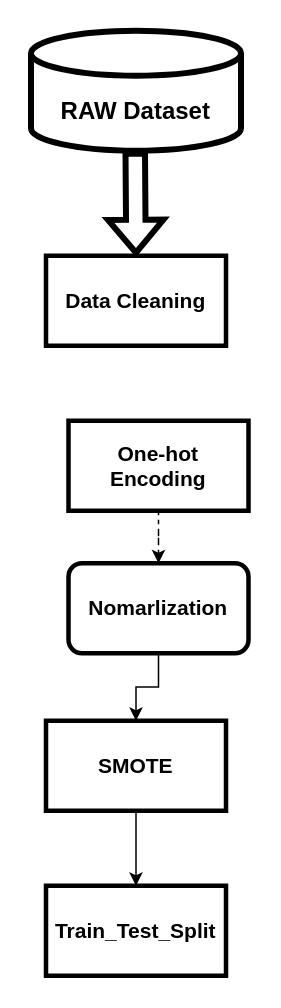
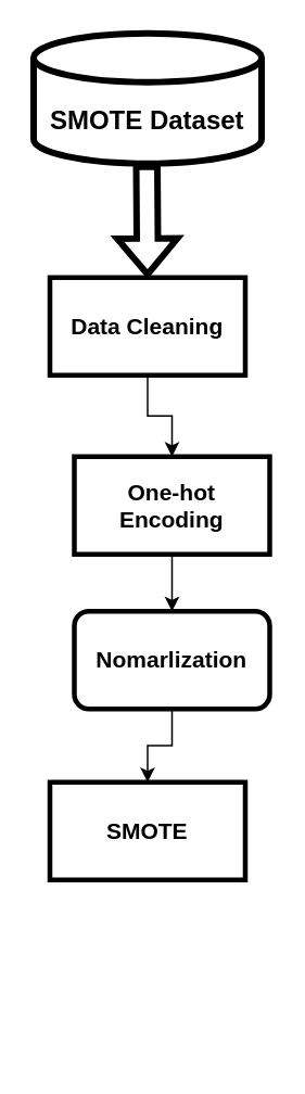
  <mxCell id="0" />
  <mxCell id="1" parent="0" />
- <mxCell id="2" value="&lt;b&gt;&lt;font style=&quot;font-size: 16px;&quot;&gt;RAW Dataset&lt;/font&gt;&lt;/b&gt;" style="shape=cylinder3;whiteSpace=wrap;html=1;boundedLbl=1;backgroundOutline=1;size=15;strokeColor=#000000;strokeWidth=4;perimeterSpacing=5;" vertex="1" parent="1"><mxGeometry x="20" y="20" width="140" height="80" as="geometry" /></mxCell>
+ <mxCell id="2" value="&lt;b&gt;&lt;font style=&quot;font-size: 16px;&quot;&gt;SMOTE Dataset&lt;/font&gt;&lt;/b&gt;" style="shape=cylinder3;whiteSpace=wrap;html=1;boundedLbl=1;backgroundOutline=1;size=15;strokeColor=#000000;strokeWidth=4;perimeterSpacing=5;" vertex="1" parent="1"><mxGeometry x="20" y="20" width="140" height="80" as="geometry" /></mxCell>
  <mxCell id="3" value="" style="shape=flexArrow;endArrow=classic;html=1;rounded=0;strokeWidth=4;" edge="1" parent="1"><mxGeometry width="50" height="50" relative="1" as="geometry"><mxPoint x="89.5" y="100" as="sourcePoint" /><mxPoint x="90" y="170" as="targetPoint" /></mxGeometry></mxCell>
+ <mxCell id="4" style="edgeStyle=orthogonalEdgeStyle;rounded=0;orthogonalLoop=1;jettySize=auto;html=1;exitX=0.5;exitY=1;exitDx=0;exitDy=0;entryX=0.5;entryY=0;entryDx=0;entryDy=0;" edge="1" parent="1" source="5" target="9"><mxGeometry relative="1" as="geometry"><mxPoint x="90" y="260" as="targetPoint" /></mxGeometry></mxCell>
  <mxCell id="5" value="&lt;b&gt;&lt;font style=&quot;font-size: 14px;&quot;&gt;Data Cleaning&lt;/font&gt;&lt;/b&gt;" style="rounded=0;whiteSpace=wrap;html=1;strokeWidth=3;" vertex="1" parent="1"><mxGeometry x="30" y="170" width="120" height="60" as="geometry" /></mxCell>
  <mxCell id="6" style="edgeStyle=orthogonalEdgeStyle;rounded=0;orthogonalLoop=1;jettySize=auto;html=1;exitX=0.5;exitY=1;exitDx=0;exitDy=0;entryX=0.5;entryY=0;entryDx=0;entryDy=0;" edge="1" parent="1" source="7" target="11"><mxGeometry relative="1" as="geometry" /></mxCell>
  <mxCell id="7" value="&lt;b&gt;&lt;font style=&quot;font-size: 14px;&quot;&gt;Nomarlization&lt;/font&gt;&lt;/b&gt;" style="rounded=1;whiteSpace=wrap;html=1;strokeWidth=3;" vertex="1" parent="1"><mxGeometry x="45" y="375" width="120" height="60" as="geometry" /></mxCell>
- <mxCell id="8" style="edgeStyle=orthogonalEdgeStyle;rounded=0;orthogonalLoop=1;jettySize=auto;html=1;exitX=0.5;exitY=1;exitDx=0;exitDy=0;dashed=1;" edge="1" parent="1" source="9" target="7"><mxGeometry relative="1" as="geometry" /></mxCell>
+ <mxCell id="8" style="edgeStyle=orthogonalEdgeStyle;rounded=0;orthogonalLoop=1;jettySize=auto;html=1;exitX=0.5;exitY=1;exitDx=0;exitDy=0;" edge="1" parent="1" source="9" target="7"><mxGeometry relative="1" as="geometry" /></mxCell>
  <mxCell id="9" value="&lt;b&gt;&lt;font style=&quot;font-size: 14px;&quot;&gt;One-hot Encoding&lt;/font&gt;&lt;/b&gt;" style="rounded=0;whiteSpace=wrap;html=1;strokeWidth=3;" vertex="1" parent="1"><mxGeometry x="45" y="280" width="120" height="60" as="geometry" /></mxCell>
- <mxCell id="10" style="edgeStyle=orthogonalEdgeStyle;rounded=0;orthogonalLoop=1;jettySize=auto;html=1;exitX=0.5;exitY=1;exitDx=0;exitDy=0;" edge="1" parent="1" source="11" target="12"><mxGeometry relative="1" as="geometry" /></mxCell>
  <mxCell id="11" value="&lt;b&gt;&lt;font style=&quot;font-size: 14px;&quot;&gt;SMOTE&lt;/font&gt;&lt;/b&gt;" style="rounded=0;whiteSpace=wrap;html=1;strokeWidth=3;" vertex="1" parent="1"><mxGeometry x="30" y="480" width="120" height="60" as="geometry" /></mxCell>
- <mxCell id="12" value="&lt;b&gt;&lt;font style=&quot;font-size: 14px;&quot;&gt;Train_Test_Split&lt;/font&gt;&lt;/b&gt;" style="rounded=0;whiteSpace=wrap;html=1;strokeWidth=3;" vertex="1" parent="1"><mxGeometry x="30" y="590" width="120" height="60" as="geometry" /></mxCell>
